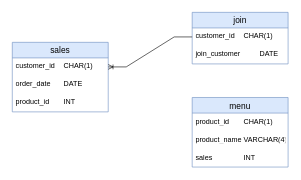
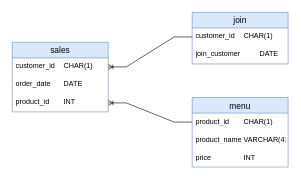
  <mxCell id="0" />
  <mxCell id="1" parent="0" />
  <mxCell id="2" value="sales" style="swimlane;fontStyle=0;childLayout=stackLayout;horizontal=1;startSize=26;horizontalStack=0;resizeParent=1;resizeParentMax=0;resizeLast=0;collapsible=1;marginBottom=0;align=center;fontSize=14;fillColor=#dae8fc;strokeColor=#6c8ebf;" vertex="1" parent="1"><mxGeometry x="20" y="70" width="160" height="116" as="geometry" /></mxCell>
  <mxCell id="3" value="customer_id&lt;span style=&quot;white-space: pre;&quot;&gt;&#09;&lt;/span&gt;CHAR(1)" style="text;strokeColor=none;fillColor=none;spacingLeft=4;spacingRight=4;overflow=hidden;rotatable=0;points=[[0,0.5],[1,0.5]];portConstraint=eastwest;fontSize=12;whiteSpace=wrap;html=1;" vertex="1" parent="2"><mxGeometry y="26" width="160" height="30" as="geometry" /></mxCell>
  <mxCell id="4" value="order_date&lt;span style=&quot;white-space: pre;&quot;&gt;&#09;&lt;/span&gt;DATE" style="text;strokeColor=none;fillColor=none;spacingLeft=4;spacingRight=4;overflow=hidden;rotatable=0;points=[[0,0.5],[1,0.5]];portConstraint=eastwest;fontSize=12;whiteSpace=wrap;html=1;" vertex="1" parent="2"><mxGeometry y="56" width="160" height="30" as="geometry" /></mxCell>
  <mxCell id="5" value="product_id&lt;span style=&quot;white-space: pre;&quot;&gt;&#09;&lt;/span&gt;INT" style="text;strokeColor=none;fillColor=none;spacingLeft=4;spacingRight=4;overflow=hidden;rotatable=0;points=[[0,0.5],[1,0.5]];portConstraint=eastwest;fontSize=12;whiteSpace=wrap;html=1;" vertex="1" parent="2"><mxGeometry y="86" width="160" height="30" as="geometry" /></mxCell>
  <mxCell id="6" value="menu" style="swimlane;fontStyle=0;childLayout=stackLayout;horizontal=1;startSize=26;horizontalStack=0;resizeParent=1;resizeParentMax=0;resizeLast=0;collapsible=1;marginBottom=0;align=center;fontSize=14;fillColor=#dae8fc;strokeColor=#6c8ebf;" vertex="1" parent="1"><mxGeometry x="320" y="162" width="160" height="116" as="geometry" /></mxCell>
  <mxCell id="7" value="product_id&lt;span style=&quot;white-space: pre;&quot;&gt;&#09;&lt;/span&gt;CHAR(1)" style="text;strokeColor=none;fillColor=none;spacingLeft=4;spacingRight=4;overflow=hidden;rotatable=0;points=[[0,0.5],[1,0.5]];portConstraint=eastwest;fontSize=12;whiteSpace=wrap;html=1;" vertex="1" parent="6"><mxGeometry y="26" width="160" height="30" as="geometry" /></mxCell>
  <mxCell id="8" value="product_name&lt;span style=&quot;white-space: pre;&quot;&gt;&#09;&lt;/span&gt;VARCHAR(4)" style="text;strokeColor=none;fillColor=none;spacingLeft=4;spacingRight=4;overflow=hidden;rotatable=0;points=[[0,0.5],[1,0.5]];portConstraint=eastwest;fontSize=12;whiteSpace=wrap;html=1;" vertex="1" parent="6"><mxGeometry y="56" width="160" height="30" as="geometry" /></mxCell>
- <mxCell id="9" value="sales&lt;span style=&quot;white-space: pre;&quot;&gt;&#09;&lt;span style=&quot;white-space: pre;&quot;&gt;&#09;&lt;/span&gt;&lt;/span&gt;INT" style="text;strokeColor=none;fillColor=none;spacingLeft=4;spacingRight=4;overflow=hidden;rotatable=0;points=[[0,0.5],[1,0.5]];portConstraint=eastwest;fontSize=12;whiteSpace=wrap;html=1;" vertex="1" parent="6"><mxGeometry y="86" width="160" height="30" as="geometry" /></mxCell>
+ <mxCell id="9" value="price&lt;span style=&quot;white-space: pre;&quot;&gt;&#09;&lt;span style=&quot;white-space: pre;&quot;&gt;&#09;&lt;/span&gt;&lt;/span&gt;INT" style="text;strokeColor=none;fillColor=none;spacingLeft=4;spacingRight=4;overflow=hidden;rotatable=0;points=[[0,0.5],[1,0.5]];portConstraint=eastwest;fontSize=12;whiteSpace=wrap;html=1;" vertex="1" parent="6"><mxGeometry y="86" width="160" height="30" as="geometry" /></mxCell>
  <mxCell id="10" value="join" style="swimlane;fontStyle=0;childLayout=stackLayout;horizontal=1;startSize=26;horizontalStack=0;resizeParent=1;resizeParentMax=0;resizeLast=0;collapsible=1;marginBottom=0;align=center;fontSize=14;fillColor=#dae8fc;strokeColor=#6c8ebf;" vertex="1" parent="1"><mxGeometry x="320" y="20" width="160" height="86" as="geometry" /></mxCell>
  <mxCell id="11" value="customer_id&lt;span style=&quot;white-space: pre;&quot;&gt;&#09;&lt;/span&gt;CHAR(1)" style="text;strokeColor=none;fillColor=none;spacingLeft=4;spacingRight=4;overflow=hidden;rotatable=0;points=[[0,0.5],[1,0.5]];portConstraint=eastwest;fontSize=12;whiteSpace=wrap;html=1;" vertex="1" parent="10"><mxGeometry y="26" width="160" height="30" as="geometry" /></mxCell>
  <mxCell id="12" value="join_customer&lt;span style=&quot;white-space: pre;&quot;&gt;&#09;&lt;/span&gt;&lt;span style=&quot;white-space: pre;&quot;&gt;&#09;&lt;/span&gt;DATE" style="text;strokeColor=none;fillColor=none;spacingLeft=4;spacingRight=4;overflow=hidden;rotatable=0;points=[[0,0.5],[1,0.5]];portConstraint=eastwest;fontSize=12;whiteSpace=wrap;html=1;" vertex="1" parent="10"><mxGeometry y="56" width="160" height="30" as="geometry" /></mxCell>
  <mxCell id="13" value="" style="edgeStyle=entityRelationEdgeStyle;fontSize=12;html=1;endArrow=ERoneToMany;rounded=0;exitX=0;exitY=0.5;exitDx=0;exitDy=0;entryX=1;entryY=0.5;entryDx=0;entryDy=0;" edge="1" parent="1" source="11" target="3"><mxGeometry width="100" height="100" relative="1" as="geometry"><mxPoint x="110" y="210" as="sourcePoint" /><mxPoint x="230" y="240" as="targetPoint" /></mxGeometry></mxCell>
+ <mxCell id="14" value="" style="edgeStyle=entityRelationEdgeStyle;fontSize=12;html=1;endArrow=ERoneToMany;rounded=0;exitX=0;exitY=0.5;exitDx=0;exitDy=0;" edge="1" parent="1" source="7" target="5"><mxGeometry width="100" height="100" relative="1" as="geometry"><mxPoint x="110" y="210" as="sourcePoint" /><mxPoint x="210" y="110" as="targetPoint" /></mxGeometry></mxCell>
